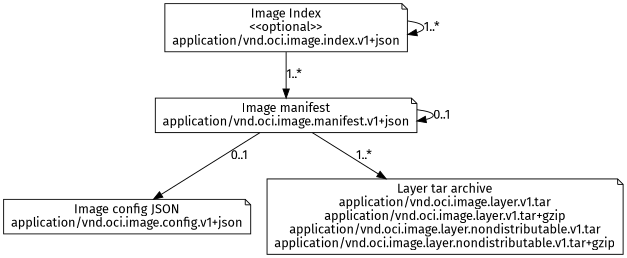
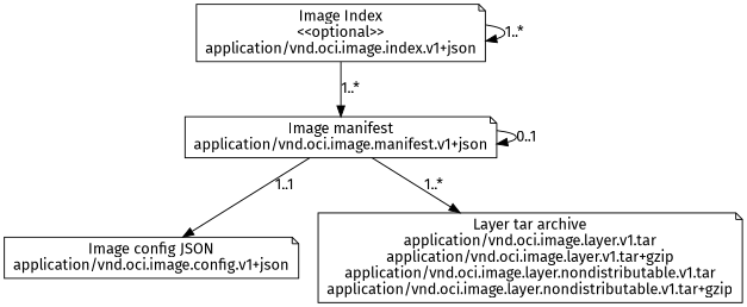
  digraph {
    fontname="Fira Sans"
    node [shape=note fontname="Fira Sans"]
    edge [fontname="Fira Sans"]
    n1 [label="Image manifest\napplication/vnd.oci.image.manifest.v1+json"]
    n2 [label="Image Index\n<<optional>>\napplication/vnd.oci.image.index.v1+json"]
    n3 [label="Image config JSON\napplication/vnd.oci.image.config.v1+json"]
    n4 [label="Layer tar archive\napplication/vnd.oci.image.layer.v1.tar\napplication/vnd.oci.image.layer.v1.tar+gzip\napplication/vnd.oci.image.layer.nondistributable.v1.tar\napplication/vnd.oci.image.layer.nondistributable.v1.tar+gzip"]
    subgraph sub_1 {
      rank=same
      n1
    }
    n1 -> n1 [label="0..1"]
-   n1 -> n3 [label="0..1"]
+   n1 -> n3 [label="1..1"]
    n1 -> n4 [label="1..*"]
    n2 -> n1 [label="1..*"]
    n2 -> n2 [label="1..*"]
  }
